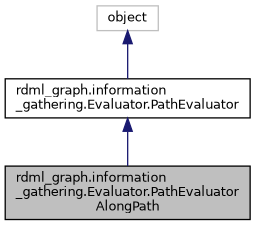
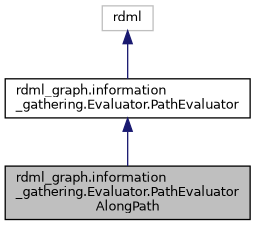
  digraph {
    node [color=black fillcolor=white fontname=Helvetica fontsize=10 shape=record style=filled]
    edge [color=midnightblue dir=back fontname=Helvetica fontsize=10 labelfontname=Helvetica labelfontsize=10 style=solid]
    n1 [fillcolor=grey75 fontcolor=black height=0.2 label="rdml_graph.information\l_gathering.Evaluator.PathEvaluator\lAlongPath" width=0.4]
    n2 [height=0.2 label="rdml_graph.information\l_gathering.Evaluator.PathEvaluator" width=0.4]
-   n3 [color=grey75 height=0.2 label=object width=0.4]
+   n3 [color=grey75 height=0.2 label=rdml width=0.4]
    n2 -> n1
    n3 -> n2
  }
